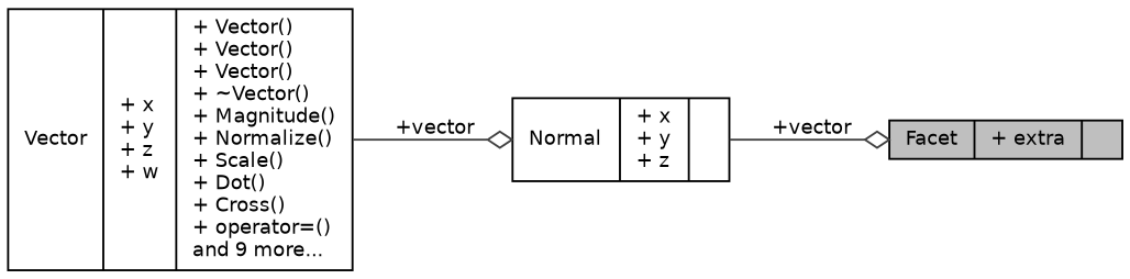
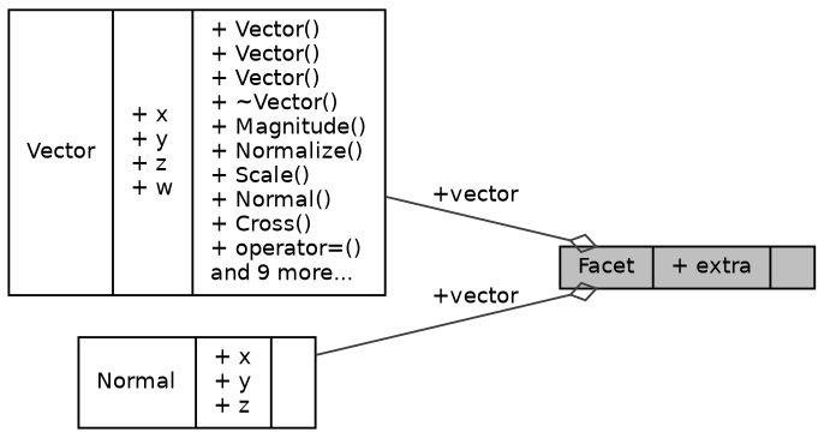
  digraph {
    rankdir=LR
    node [color=black fillcolor=white fontname=Helvetica fontsize=10 shape=record style=filled]
    edge [arrowhead=odiamond color=grey25 fontname=Helvetica fontsize=10 labelfontname=Helvetica labelfontsize=10 style=solid]
    n1 [fillcolor=grey75 fontcolor=black height=0.2 label="{Facet\n|+ extra\l|}" width=0.4]
-   n2 [height=0.2 label="{Vector\n|+ x\l+ y\l+ z\l+ w\l|+ Vector()\l+ Vector()\l+ Vector()\l+ ~Vector()\l+ Magnitude()\l+ Normalize()\l+ Scale()\l+ Dot()\l+ Cross()\l+ operator=()\land 9 more...\l}" width=0.4]
+   n2 [height=0.2 label="{Vector\n|+ x\l+ y\l+ z\l+ w\l|+ Vector()\l+ Vector()\l+ Vector()\l+ ~Vector()\l+ Magnitude()\l+ Normalize()\l+ Scale()\l+ Normal()\l+ Cross()\l+ operator=()\land 9 more...\l}" width=0.4]
    n3 [height=0.2 label="{Normal\n|+ x\l+ y\l+ z\l|}" width=0.4]
-   n2 -> n3 [label=" +vector"]
+   n2 -> n1 [label=" +vector"]
    n3 -> n1 [label=" +vector"]
  }
